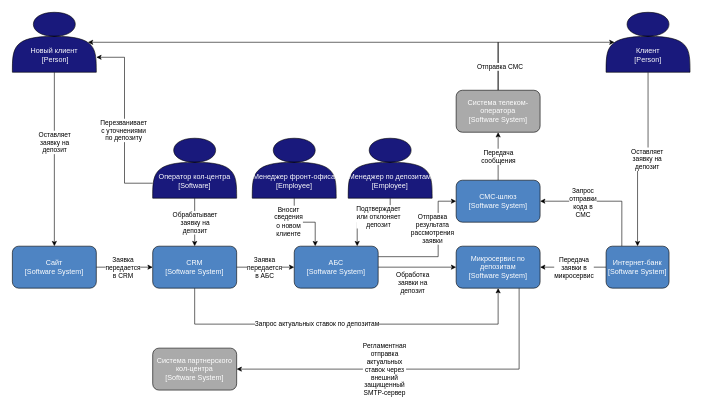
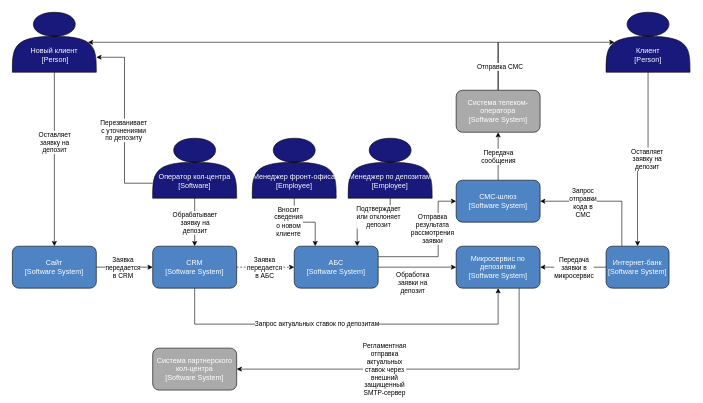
  <mxCell id="0" />
  <mxCell id="1" parent="0" />
  <mxCell id="2" style="edgeStyle=orthogonalEdgeStyle;rounded=0;orthogonalLoop=1;jettySize=auto;html=1;exitX=0.5;exitY=1;exitDx=0;exitDy=0;" parent="1" source="4" target="21" edge="1"><mxGeometry relative="1" as="geometry" /></mxCell>
  <mxCell id="3" value="Оставляет заявку на депозит" style="edgeLabel;html=1;align=center;verticalAlign=middle;resizable=0;points=[];whiteSpace=wrap;" parent="2" vertex="1" connectable="0"><mxGeometry x="-0.2" relative="1" as="geometry"><mxPoint as="offset" /></mxGeometry></mxCell>
  <mxCell id="4" value="&lt;div&gt;&lt;br&gt;&lt;/div&gt;&lt;div&gt;&lt;br&gt;&lt;/div&gt;&lt;div&gt;&amp;nbsp;&lt;/div&gt;&lt;div&gt;Новый клиент&lt;br&gt;&amp;nbsp;[Person]&lt;/div&gt;" style="shape=actor;whiteSpace=wrap;html=1;fillColor=#19197C;fontColor=#FFFFFF;" parent="1" vertex="1"><mxGeometry x="20" y="20" width="140" height="100" as="geometry" /></mxCell>
  <mxCell id="5" style="edgeStyle=orthogonalEdgeStyle;rounded=0;orthogonalLoop=1;jettySize=auto;html=1;exitX=0.5;exitY=1;exitDx=0;exitDy=0;entryX=0.5;entryY=0;entryDx=0;entryDy=0;" parent="1" source="7" target="26" edge="1"><mxGeometry relative="1" as="geometry" /></mxCell>
  <mxCell id="6" value="Оставляет заявку на депозит" style="edgeLabel;html=1;align=center;verticalAlign=middle;resizable=0;points=[];whiteSpace=wrap;" parent="5" vertex="1" connectable="0"><mxGeometry x="-0.057" y="2" relative="1" as="geometry"><mxPoint x="-2" y="-3" as="offset" /></mxGeometry></mxCell>
  <mxCell id="7" value="&lt;div&gt;&lt;br&gt;&lt;/div&gt;&lt;div&gt;&lt;br&gt;&lt;/div&gt;&lt;div&gt;&lt;br&gt;&lt;/div&gt;&lt;div&gt;Клиент&lt;br&gt;[Person]&lt;/div&gt;" style="shape=actor;whiteSpace=wrap;html=1;fillColor=#19197C;fontColor=#FFFFFF;" parent="1" vertex="1"><mxGeometry x="1010" y="20" width="140" height="100" as="geometry" /></mxCell>
  <mxCell id="8" style="edgeStyle=orthogonalEdgeStyle;rounded=0;orthogonalLoop=1;jettySize=auto;html=1;exitX=0.5;exitY=1;exitDx=0;exitDy=0;entryX=0.5;entryY=0;entryDx=0;entryDy=0;" parent="1" source="12" target="36" edge="1"><mxGeometry relative="1" as="geometry" /></mxCell>
  <mxCell id="9" value="Обрабатывает заявку на депозит" style="edgeLabel;html=1;align=center;verticalAlign=middle;resizable=0;points=[];whiteSpace=wrap;" parent="8" vertex="1" connectable="0"><mxGeometry x="-0.164" relative="1" as="geometry"><mxPoint y="7" as="offset" /></mxGeometry></mxCell>
  <mxCell id="10" style="edgeStyle=orthogonalEdgeStyle;rounded=0;orthogonalLoop=1;jettySize=auto;html=1;exitX=0;exitY=0.75;exitDx=0;exitDy=0;entryX=1;entryY=0.75;entryDx=0;entryDy=0;" parent="1" source="12" target="4" edge="1"><mxGeometry relative="1" as="geometry" /></mxCell>
  <mxCell id="11" value="Перезванивает с уточнениями по депозиту" style="edgeLabel;html=1;align=center;verticalAlign=middle;resizable=0;points=[];whiteSpace=wrap;" parent="10" vertex="1" connectable="0"><mxGeometry x="-0.105" y="2" relative="1" as="geometry"><mxPoint as="offset" /></mxGeometry></mxCell>
  <mxCell id="12" value="&lt;div&gt;&lt;br&gt;&lt;/div&gt;&lt;div&gt;&lt;br&gt;&lt;/div&gt;&lt;div&gt;&lt;br&gt;&lt;/div&gt;&lt;div&gt;Оператор кол-центра&lt;br&gt;[Software]&lt;/div&gt;" style="shape=actor;whiteSpace=wrap;html=1;fontColor=#FFFFFF;fillColor=#19197C;" parent="1" vertex="1"><mxGeometry x="254" y="230" width="140" height="100" as="geometry" /></mxCell>
  <mxCell id="13" style="edgeStyle=orthogonalEdgeStyle;rounded=0;orthogonalLoop=1;jettySize=auto;html=1;exitX=0.5;exitY=1;exitDx=0;exitDy=0;entryX=0.25;entryY=0;entryDx=0;entryDy=0;" parent="1" source="15" target="31" edge="1"><mxGeometry relative="1" as="geometry" /></mxCell>
  <mxCell id="14" value="Вносит сведения о новом клиенте" style="edgeLabel;html=1;align=center;verticalAlign=middle;resizable=0;points=[];whiteSpace=wrap;" parent="13" vertex="1" connectable="0"><mxGeometry x="-0.339" y="-1" relative="1" as="geometry"><mxPoint x="-9" as="offset" /></mxGeometry></mxCell>
  <mxCell id="15" value="&lt;div&gt;&lt;br&gt;&lt;/div&gt;&lt;div&gt;&lt;br&gt;&lt;/div&gt;&lt;div&gt;&lt;br&gt;&lt;/div&gt;&lt;div&gt;Менеджер фронт-офиса&lt;br&gt;[Employee]&lt;/div&gt;" style="shape=actor;whiteSpace=wrap;html=1;fillColor=#19197C;fontColor=#FFFFFF;" parent="1" vertex="1"><mxGeometry x="420" y="230" width="140" height="100" as="geometry" /></mxCell>
  <mxCell id="16" style="edgeStyle=orthogonalEdgeStyle;rounded=0;orthogonalLoop=1;jettySize=auto;html=1;exitX=0.5;exitY=1;exitDx=0;exitDy=0;entryX=0.75;entryY=0;entryDx=0;entryDy=0;" parent="1" source="18" target="31" edge="1"><mxGeometry relative="1" as="geometry" /></mxCell>
  <mxCell id="17" value="Подтверждает или отклоняет депозит" style="edgeLabel;html=1;align=center;verticalAlign=middle;resizable=0;points=[];whiteSpace=wrap;" parent="16" vertex="1" connectable="0"><mxGeometry x="-0.763" y="1" relative="1" as="geometry"><mxPoint x="-21" y="14" as="offset" /></mxGeometry></mxCell>
  <mxCell id="18" value="&lt;div&gt;&lt;br&gt;&lt;/div&gt;&lt;div&gt;&lt;br&gt;&lt;/div&gt;&lt;div&gt;&lt;br&gt;&lt;/div&gt;&lt;div&gt;Менеджер по депозитам&lt;br&gt;[Employee]&lt;/div&gt;" style="shape=actor;whiteSpace=wrap;html=1;fillColor=#19197C;fontColor=#FFFFFF;" parent="1" vertex="1"><mxGeometry x="580" y="230" width="140" height="100" as="geometry" /></mxCell>
  <mxCell id="19" style="edgeStyle=orthogonalEdgeStyle;rounded=0;orthogonalLoop=1;jettySize=auto;html=1;exitX=1;exitY=0.5;exitDx=0;exitDy=0;entryX=0;entryY=0.5;entryDx=0;entryDy=0;" parent="1" source="21" target="36" edge="1"><mxGeometry relative="1" as="geometry" /></mxCell>
  <mxCell id="20" value="Заявка передается в CRM" style="edgeLabel;html=1;align=center;verticalAlign=middle;resizable=0;points=[];whiteSpace=wrap;" parent="19" vertex="1" connectable="0"><mxGeometry x="-0.333" y="1" relative="1" as="geometry"><mxPoint x="13" y="1" as="offset" /></mxGeometry></mxCell>
  <mxCell id="21" value="Сайт&lt;br&gt;[Software System]" style="rounded=1;whiteSpace=wrap;html=1;fillColor=#4E84C3;fontColor=#FFFFFF;" parent="1" vertex="1"><mxGeometry x="20" y="410" width="140" height="70" as="geometry" /></mxCell>
  <mxCell id="22" style="edgeStyle=orthogonalEdgeStyle;rounded=0;orthogonalLoop=1;jettySize=auto;html=1;exitX=0;exitY=0.5;exitDx=0;exitDy=0;entryX=1;entryY=0.5;entryDx=0;entryDy=0;" parent="1" source="26" target="46" edge="1"><mxGeometry relative="1" as="geometry" /></mxCell>
  <mxCell id="23" value="Передача заявки в микросервис" style="edgeLabel;html=1;align=center;verticalAlign=middle;resizable=0;points=[];whiteSpace=wrap;" parent="22" vertex="1" connectable="0"><mxGeometry x="0.133" y="-3" relative="1" as="geometry"><mxPoint x="8" y="3" as="offset" /></mxGeometry></mxCell>
  <mxCell id="24" style="edgeStyle=orthogonalEdgeStyle;rounded=0;orthogonalLoop=1;jettySize=auto;html=1;exitX=0.25;exitY=0;exitDx=0;exitDy=0;entryX=1;entryY=0.5;entryDx=0;entryDy=0;" parent="1" source="26" target="39" edge="1"><mxGeometry relative="1" as="geometry" /></mxCell>
  <mxCell id="25" value="Запрос отправки кода в СМС" style="edgeLabel;html=1;align=center;verticalAlign=middle;resizable=0;points=[];whiteSpace=wrap;" parent="24" vertex="1" connectable="0"><mxGeometry x="-0.676" relative="1" as="geometry"><mxPoint x="-65" y="-39" as="offset" /></mxGeometry></mxCell>
  <mxCell id="26" value="Интернет-банк&lt;div&gt;[Software System]&lt;/div&gt;" style="rounded=1;whiteSpace=wrap;html=1;fillColor=#4E84C3;fontColor=#FFFFFF;" parent="1" vertex="1"><mxGeometry x="1010" y="410" width="105" height="70" as="geometry" /></mxCell>
  <mxCell id="27" style="edgeStyle=orthogonalEdgeStyle;rounded=0;orthogonalLoop=1;jettySize=auto;html=1;exitX=1;exitY=0.25;exitDx=0;exitDy=0;entryX=0;entryY=0.5;entryDx=0;entryDy=0;" parent="1" source="31" target="39" edge="1"><mxGeometry relative="1" as="geometry"><Array as="points"><mxPoint x="730" y="428" /><mxPoint x="730" y="335" /></Array></mxGeometry></mxCell>
  <mxCell id="28" value="Отправка результата рассмотрения заявки" style="edgeLabel;html=1;align=center;verticalAlign=middle;resizable=0;points=[];whiteSpace=wrap;" parent="27" vertex="1" connectable="0"><mxGeometry x="-0.167" y="3" relative="1" as="geometry"><mxPoint x="-3" y="-44" as="offset" /></mxGeometry></mxCell>
  <mxCell id="29" style="edgeStyle=orthogonalEdgeStyle;rounded=0;orthogonalLoop=1;jettySize=auto;html=1;exitX=1;exitY=0.5;exitDx=0;exitDy=0;entryX=0;entryY=0.5;entryDx=0;entryDy=0;" parent="1" source="31" target="46" edge="1"><mxGeometry relative="1" as="geometry" /></mxCell>
  <mxCell id="30" value="Обработка заявки на депозит" style="edgeLabel;html=1;align=center;verticalAlign=middle;resizable=0;points=[];whiteSpace=wrap;" parent="29" vertex="1" connectable="0"><mxGeometry x="-0.3" relative="1" as="geometry"><mxPoint x="11" y="25" as="offset" /></mxGeometry></mxCell>
  <mxCell id="31" value="АБС&lt;div&gt;[Software System]&lt;/div&gt;" style="rounded=1;whiteSpace=wrap;html=1;fillColor=#4E84C3;fontColor=#FFFFFF;" parent="1" vertex="1"><mxGeometry x="490" y="410" width="140" height="70" as="geometry" /></mxCell>
- <mxCell id="32" style="edgeStyle=orthogonalEdgeStyle;rounded=0;orthogonalLoop=1;jettySize=auto;html=1;exitX=1;exitY=0.5;exitDx=0;exitDy=0;entryX=0;entryY=0.5;entryDx=0;entryDy=0;" parent="1" source="36" target="31" edge="1"><mxGeometry relative="1" as="geometry" /></mxCell>
+ <mxCell id="32" style="edgeStyle=orthogonalEdgeStyle;rounded=0;orthogonalLoop=1;jettySize=auto;html=1;exitX=1;exitY=0.5;exitDx=0;exitDy=0;entryX=0;entryY=0.5;entryDx=0;entryDy=0;dashed=1;" parent="1" source="36" target="31" edge="1"><mxGeometry relative="1" as="geometry" /></mxCell>
  <mxCell id="33" value="Заявка передается в АБС" style="edgeLabel;html=1;align=center;verticalAlign=middle;resizable=0;points=[];whiteSpace=wrap;" parent="32" vertex="1" connectable="0"><mxGeometry y="1" relative="1" as="geometry"><mxPoint x="-2" y="1" as="offset" /></mxGeometry></mxCell>
  <mxCell id="34" style="edgeStyle=orthogonalEdgeStyle;rounded=0;orthogonalLoop=1;jettySize=auto;html=1;exitX=0.5;exitY=1;exitDx=0;exitDy=0;entryX=0.5;entryY=1;entryDx=0;entryDy=0;" edge="1" parent="1" source="36" target="46"><mxGeometry relative="1" as="geometry"><Array as="points"><mxPoint x="324" y="540" /><mxPoint x="830" y="540" /></Array></mxGeometry></mxCell>
  <mxCell id="35" value="Запрос актуальных ставок по депозитам" style="edgeLabel;html=1;align=center;verticalAlign=middle;resizable=0;points=[];" vertex="1" connectable="0" parent="34"><mxGeometry x="-0.161" y="2" relative="1" as="geometry"><mxPoint as="offset" /></mxGeometry></mxCell>
  <mxCell id="36" value="CRM&lt;div&gt;[Software System]&lt;/div&gt;" style="rounded=1;whiteSpace=wrap;html=1;fillColor=#4E84C3;fontColor=#FFFFFF;" parent="1" vertex="1"><mxGeometry x="254" y="410" width="140" height="70" as="geometry" /></mxCell>
  <mxCell id="37" style="edgeStyle=orthogonalEdgeStyle;rounded=0;orthogonalLoop=1;jettySize=auto;html=1;exitX=0.5;exitY=0;exitDx=0;exitDy=0;entryX=0.5;entryY=1;entryDx=0;entryDy=0;" parent="1" source="39" target="43" edge="1"><mxGeometry relative="1" as="geometry" /></mxCell>
  <mxCell id="38" value="Передача сообщения" style="edgeLabel;html=1;align=center;verticalAlign=middle;resizable=0;points=[];whiteSpace=wrap;" parent="37" vertex="1" connectable="0"><mxGeometry x="-0.371" relative="1" as="geometry"><mxPoint y="-15" as="offset" /></mxGeometry></mxCell>
  <mxCell id="39" value="СМС-шлюз&lt;div&gt;[Software System]&lt;/div&gt;" style="rounded=1;whiteSpace=wrap;html=1;fillColor=#4E84C3;fontColor=#FFFFFF;" parent="1" vertex="1"><mxGeometry x="760" y="300" width="140" height="70" as="geometry" /></mxCell>
  <mxCell id="40" style="edgeStyle=orthogonalEdgeStyle;rounded=0;orthogonalLoop=1;jettySize=auto;html=1;exitX=0.5;exitY=0;exitDx=0;exitDy=0;entryX=0.1;entryY=0.5;entryDx=0;entryDy=0;entryPerimeter=0;" parent="1" source="43" target="7" edge="1"><mxGeometry relative="1" as="geometry"><Array as="points"><mxPoint x="830" y="70" /></Array></mxGeometry></mxCell>
  <mxCell id="41" style="edgeStyle=orthogonalEdgeStyle;rounded=0;orthogonalLoop=1;jettySize=auto;html=1;exitX=0.5;exitY=0;exitDx=0;exitDy=0;entryX=0.9;entryY=0.5;entryDx=0;entryDy=0;entryPerimeter=0;" parent="1" source="43" target="4" edge="1"><mxGeometry relative="1" as="geometry"><Array as="points"><mxPoint x="830" y="70" /></Array></mxGeometry></mxCell>
  <mxCell id="42" value="Отправка СМС" style="edgeLabel;html=1;align=center;verticalAlign=middle;resizable=0;points=[];" parent="41" vertex="1" connectable="0"><mxGeometry x="-0.636" y="-1" relative="1" as="geometry"><mxPoint x="61" y="41" as="offset" /></mxGeometry></mxCell>
  <mxCell id="43" value="Система телеком-оператора&lt;div&gt;[Software System]&lt;/div&gt;" style="rounded=1;whiteSpace=wrap;html=1;fillColor=#AAAAAA;fontColor=#FFFFFF;" parent="1" vertex="1"><mxGeometry x="760" y="150" width="140" height="70" as="geometry" /></mxCell>
  <mxCell id="44" style="edgeStyle=orthogonalEdgeStyle;rounded=0;orthogonalLoop=1;jettySize=auto;html=1;exitX=0.75;exitY=1;exitDx=0;exitDy=0;entryX=1;entryY=0.5;entryDx=0;entryDy=0;" edge="1" parent="1" source="46" target="47"><mxGeometry relative="1" as="geometry"><mxPoint x="865" y="570" as="targetPoint" /></mxGeometry></mxCell>
  <mxCell id="45" value="Регламентная отправка актуальных ставок через внешний защищенный SMTP-сервер" style="edgeLabel;html=1;align=center;verticalAlign=middle;resizable=0;points=[];whiteSpace=wrap;" vertex="1" connectable="0" parent="44"><mxGeometry x="0.515" y="-1" relative="1" as="geometry"><mxPoint x="99" y="1" as="offset" /></mxGeometry></mxCell>
  <mxCell id="46" value="Микросервис по депозитам&lt;div&gt;[Software System]&lt;/div&gt;" style="rounded=1;whiteSpace=wrap;html=1;fillColor=#4E84C3;fontColor=#FFFFFF;" parent="1" vertex="1"><mxGeometry x="760" y="410" width="140" height="70" as="geometry" /></mxCell>
  <mxCell id="47" value="Система партнерского кол-центра&lt;div&gt;[Software System]&lt;/div&gt;" style="rounded=1;whiteSpace=wrap;html=1;fillColor=#AAAAAA;fontColor=#FFFFFF;" vertex="1" parent="1"><mxGeometry x="254" y="580" width="140" height="70" as="geometry" /></mxCell>
